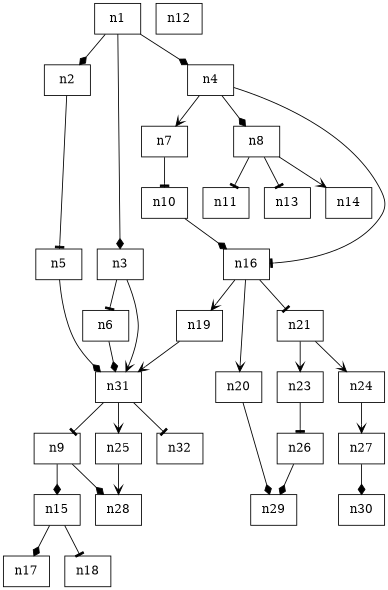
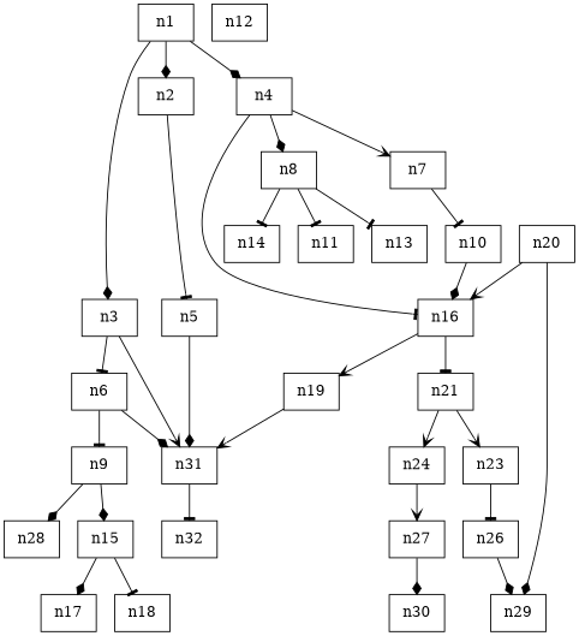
  digraph {
    node [shape=box]
    edge [arrowhead=diamond]
    n1
    n2
    n3
    n4
    n5
    n6
    n31
    n7
    n8
    n16
    n9
-   n25
    n32
    n10
    n11
    n13
    n14
    n19
    n20
    n21
    n15
    n28
    n17
    n18
    n12
    n29
    n23
    n24
    n26
    n27
    n30
    n1 -> n2
    n1 -> n3
    n1 -> n4
    n2 -> n5 [arrowhead=tee]
    n3 -> n6 [arrowhead=tee]
    n3 -> n31 [arrowhead=vee]
    n4 -> n7 [arrowhead=vee]
    n4 -> n8
    n4 -> n16 [arrowhead=tee]
    n5 -> n31
    n6 -> n31
-   n31 -> n9 [arrowhead=tee]
-   n31 -> n25 [arrowhead=vee]
+   n6 -> n9 [arrowhead=tee]
    n31 -> n32 [arrowhead=tee]
    n7 -> n10 [arrowhead=tee]
    n8 -> n11 [arrowhead=tee]
    n8 -> n13 [arrowhead=tee]
-   n8 -> n14 [arrowhead=vee]
+   n8 -> n14 [arrowhead=tee]
    n16 -> n19 [arrowhead=vee]
-   n16 -> n20 [arrowhead=vee]
+   n20 -> n16 [arrowhead=vee]
    n16 -> n21 [arrowhead=tee]
    n9 -> n15
    n9 -> n28
-   n25 -> n28 [arrowhead=vee]
    n10 -> n16
    n19 -> n31 [arrowhead=vee]
    n20 -> n29
    n21 -> n23 [arrowhead=vee]
    n21 -> n24 [arrowhead=vee]
    n15 -> n17
    n15 -> n18 [arrowhead=tee]
    n23 -> n26 [arrowhead=tee]
    n24 -> n27 [arrowhead=vee]
    n26 -> n29
    n27 -> n30
  }
